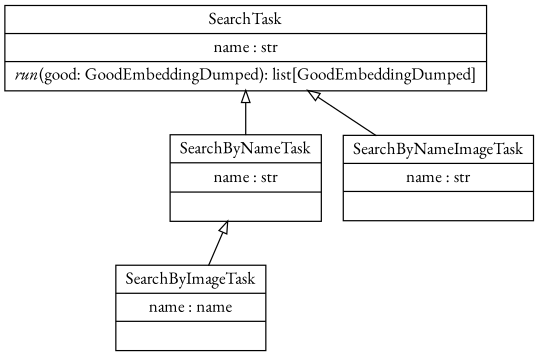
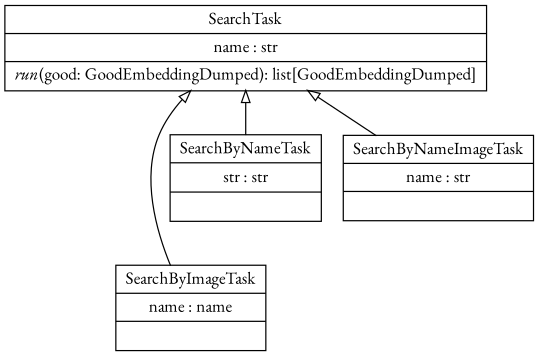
  digraph {
    fontname="EB Garamond"
    rankdir=BT
    node [color=black fontcolor=black fontname="EB Garamond" shape=record style=solid]
    edge [arrowhead=empty arrowtail=none fontname="EB Garamond"]
    n1 [label=<{SearchByImageTask|name : name<br ALIGN="LEFT"/>|}>]
    n2 [label=<{SearchTask|name : str<br ALIGN="LEFT"/>|<I>run</I>(good: GoodEmbeddingDumped): list[GoodEmbeddingDumped]<br ALIGN="LEFT"/>}>]
    n3 [label=<{SearchByNameImageTask|name : str<br ALIGN="LEFT"/>|}>]
-   n4 [label=<{SearchByNameTask|name : str<br ALIGN="LEFT"/>|}>]
-   n1 -> n4
+   n4 [label=<{SearchByNameTask|str : str<br ALIGN="LEFT"/>|}>]
+   n1 -> n2
    n3 -> n2
    n4 -> n2
  }
